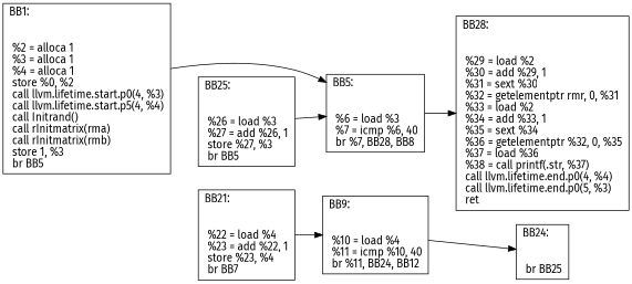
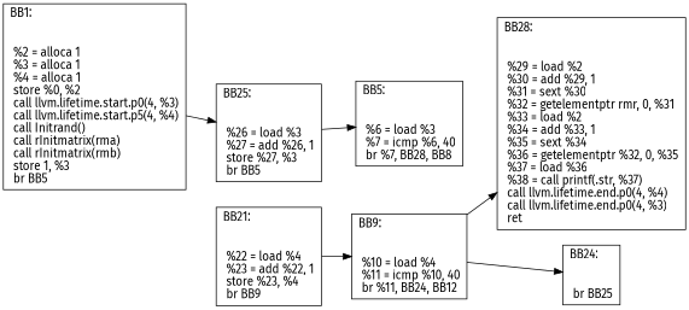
  digraph {
    fontname="Fira Sans"
    rankdir=LR
    node [fontname="Fira Sans" shape=record]
    edge [fontname="Fira Sans"]
    n1 [label="{BB1:\l\l\n	 %2 = alloca  1\l	 %3 = alloca  1\l	 %4 = alloca  1\l	 store  %0,  %2\l	 call llvm.lifetime.start.p0(4, %3)\l	 call llvm.lifetime.start.p5(4, %4)\l	 call Initrand()\l	 call rInitmatrix(rma)\l	 call rInitmatrix(rmb)\l	 store  1,  %3\l	 br BB5\l	}"]
    n2 [label="{BB5:\l\l\n	 %6 = load  %3\l	 %7 = icmp  %6,  40\l	 br %7, BB28, BB8\l	}"]
-   n3 [label="{BB28:\l\l\n	 %29 = load  %2\l	 %30 = add  %29,  1\l	 %31 = sext  %30\l	 %32 = getelementptr  rmr,  0,  %31\l	 %33 = load  %2\l	 %34 = add  %33,  1\l	 %35 = sext  %34\l	 %36 = getelementptr  %32,  0,  %35\l	 %37 = load  %36\l	 %38 = call printf(.str, %37)\l	 call llvm.lifetime.end.p0(4, %4)\l	 call llvm.lifetime.end.p0(5, %3)\l	 ret \l	}"]
+   n3 [label="{BB28:\l\l\n	 %29 = load  %2\l	 %30 = add  %29,  1\l	 %31 = sext  %30\l	 %32 = getelementptr  rmr,  0,  %31\l	 %33 = load  %2\l	 %34 = add  %33,  1\l	 %35 = sext  %34\l	 %36 = getelementptr  %32,  0,  %35\l	 %37 = load  %36\l	 %38 = call printf(.str, %37)\l	 call llvm.lifetime.end.p0(4, %4)\l	 call llvm.lifetime.end.p0(4, %3)\l	 ret \l	}"]
    n4 [label="{BB9:\l\l\n	 %10 = load  %4\l	 %11 = icmp  %10,  40\l	 br %11, BB24, BB12\l	}"]
    n5 [label="{BB24:\l\l\n	 br BB25\l	}"]
-   n6 [label="{BB21:\l\l\n	 %22 = load  %4\l	 %23 = add  %22,  1\l	 store  %23,  %4\l	 br BB7\l	}"]
+   n6 [label="{BB21:\l\l\n	 %22 = load  %4\l	 %23 = add  %22,  1\l	 store  %23,  %4\l	 br BB9\l	}"]
    n7 [label="{BB25:\l\l\n	 %26 = load  %3\l	 %27 = add  %26,  1\l	 store  %27,  %3\l	 br BB5\l	}"]
-   n1 -> n2
-   n2 -> n3
+   n1 -> n7
+   n4 -> n3
    n4 -> n5
    n6 -> n4
    n7 -> n2
  }
